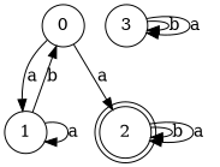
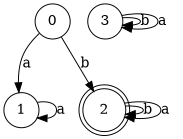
  digraph {
    rankdir=TB
    node [shape=circle]
    n1 [label=0]
    n2 [label=1]
    n3 [label=2 shape=doublecircle]
    n4 [label=3]
    n1 -> n2 [label=a]
-   n1 -> n3 [label=a]
-   n2 -> n1 [label=b]
+   n1 -> n3 [label=b]
    n2 -> n2 [label=a]
    n3 -> n3 [label=b]
    n3 -> n3 [label=a]
    n4 -> n4 [label=b]
    n4 -> n4 [label=a]
  }
